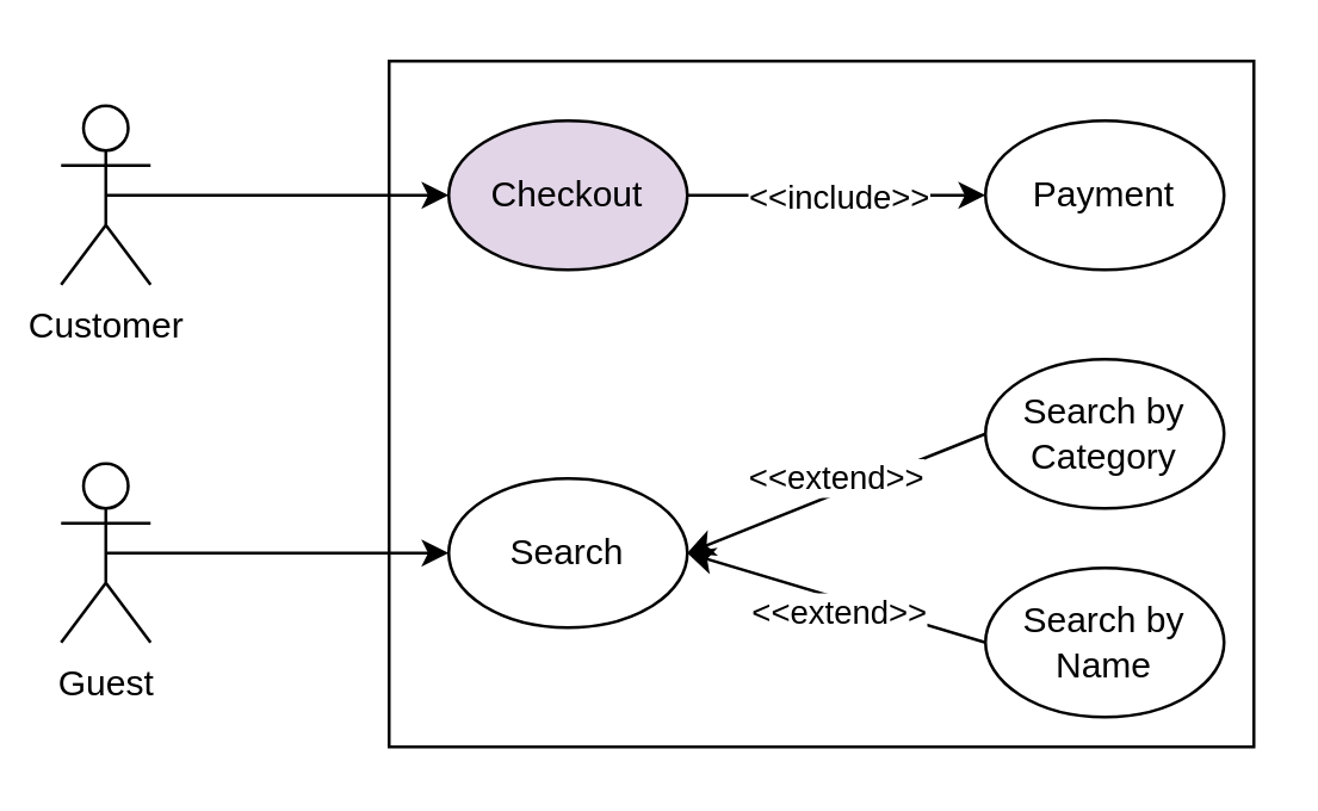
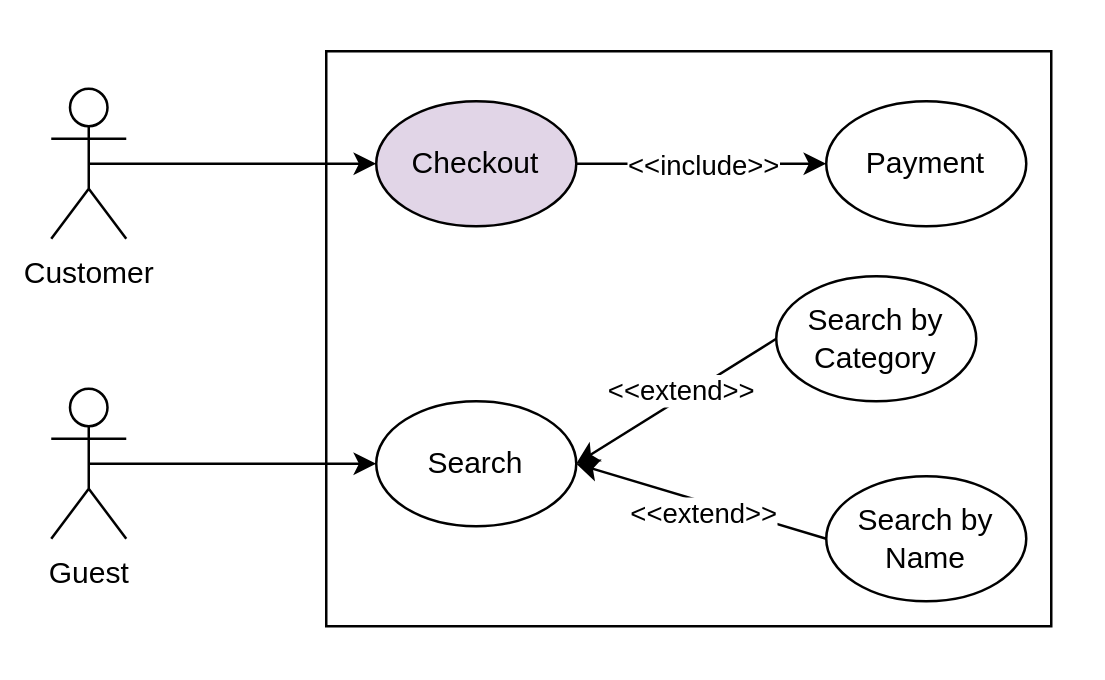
  <mxCell id="0" />
  <mxCell id="1" parent="0" />
  <mxCell id="2" value="" style="rounded=0;whiteSpace=wrap;html=1;fillColor=none;" vertex="1" parent="1"><mxGeometry x="130" y="20" width="290" height="230" as="geometry" /></mxCell>
  <mxCell id="3" value="Checkout" style="ellipse;whiteSpace=wrap;html=1;fillColor=#e1d5e7;" vertex="1" parent="1"><mxGeometry x="150" y="40" width="80" height="50" as="geometry" /></mxCell>
  <mxCell id="4" value="Payment" style="ellipse;whiteSpace=wrap;html=1;" vertex="1" parent="1"><mxGeometry x="330" y="40" width="80" height="50" as="geometry" /></mxCell>
  <mxCell id="5" value="Search" style="ellipse;whiteSpace=wrap;html=1;" vertex="1" parent="1"><mxGeometry x="150" y="160" width="80" height="50" as="geometry" /></mxCell>
- <mxCell id="6" value="Search by Category" style="ellipse;whiteSpace=wrap;html=1;" vertex="1" parent="1"><mxGeometry x="330" y="120" width="80" height="50" as="geometry" /></mxCell>
+ <mxCell id="6" value="Search by Category" style="ellipse;whiteSpace=wrap;html=1;" vertex="1" parent="1"><mxGeometry x="310" y="110" width="80" height="50" as="geometry" /></mxCell>
  <mxCell id="7" value="Search by Name" style="ellipse;whiteSpace=wrap;html=1;" vertex="1" parent="1"><mxGeometry x="330" y="190" width="80" height="50" as="geometry" /></mxCell>
  <mxCell id="8" value="" style="endArrow=classic;html=1;rounded=0;exitX=0;exitY=0.5;exitDx=0;exitDy=0;entryX=1;entryY=0.5;entryDx=0;entryDy=0;" edge="1" parent="1" source="6" target="5"><mxGeometry width="50" height="50" relative="1" as="geometry"><mxPoint x="-40" y="190" as="sourcePoint" /><mxPoint x="10" y="140" as="targetPoint" /></mxGeometry></mxCell>
  <mxCell id="9" value="&amp;lt;&amp;lt;extend&amp;gt;&amp;gt;" style="edgeLabel;html=1;align=center;verticalAlign=middle;resizable=0;points=[];" vertex="1" connectable="0" parent="8"><mxGeometry x="0.133" relative="1" as="geometry"><mxPoint x="6" y="-8" as="offset" /></mxGeometry></mxCell>
  <mxCell id="10" value="" style="endArrow=classic;html=1;rounded=0;exitX=0;exitY=0.5;exitDx=0;exitDy=0;entryX=1;entryY=0.5;entryDx=0;entryDy=0;" edge="1" parent="1" source="7" target="5"><mxGeometry width="50" height="50" relative="1" as="geometry"><mxPoint x="340" y="155" as="sourcePoint" /><mxPoint x="240" y="195" as="targetPoint" /></mxGeometry></mxCell>
  <mxCell id="11" value="&amp;lt;&amp;lt;extend&amp;gt;&amp;gt;" style="edgeLabel;html=1;align=center;verticalAlign=middle;resizable=0;points=[];" vertex="1" connectable="0" parent="10"><mxGeometry x="0.133" relative="1" as="geometry"><mxPoint x="7" y="6" as="offset" /></mxGeometry></mxCell>
  <mxCell id="12" value="" style="endArrow=classic;html=1;rounded=0;exitX=1;exitY=0.5;exitDx=0;exitDy=0;entryX=0;entryY=0.5;entryDx=0;entryDy=0;" edge="1" parent="1" source="3" target="4"><mxGeometry width="50" height="50" relative="1" as="geometry"><mxPoint x="340" y="155" as="sourcePoint" /><mxPoint x="240" y="195" as="targetPoint" /></mxGeometry></mxCell>
  <mxCell id="13" value="&amp;lt;&amp;lt;include&amp;gt;&amp;gt;" style="edgeLabel;html=1;align=center;verticalAlign=middle;resizable=0;points=[];" vertex="1" connectable="0" parent="12"><mxGeometry x="0.133" relative="1" as="geometry"><mxPoint x="-7" as="offset" /></mxGeometry></mxCell>
  <mxCell id="14" value="Customer" style="shape=umlActor;verticalLabelPosition=bottom;verticalAlign=top;html=1;outlineConnect=0;" vertex="1" parent="1"><mxGeometry x="20" y="35" width="30" height="60" as="geometry" /></mxCell>
  <mxCell id="15" value="" style="endArrow=classic;html=1;rounded=0;entryX=0;entryY=0.5;entryDx=0;entryDy=0;exitX=0.5;exitY=0.5;exitDx=0;exitDy=0;exitPerimeter=0;" edge="1" parent="1" source="14" target="3"><mxGeometry width="50" height="50" relative="1" as="geometry"><mxPoint x="10" y="240" as="sourcePoint" /><mxPoint x="60" y="190" as="targetPoint" /></mxGeometry></mxCell>
  <mxCell id="16" value="Guest" style="shape=umlActor;verticalLabelPosition=bottom;verticalAlign=top;html=1;outlineConnect=0;" vertex="1" parent="1"><mxGeometry x="20" y="155" width="30" height="60" as="geometry" /></mxCell>
  <mxCell id="17" value="" style="endArrow=classic;html=1;rounded=0;entryX=0;entryY=0.5;entryDx=0;entryDy=0;exitX=0.5;exitY=0.5;exitDx=0;exitDy=0;exitPerimeter=0;" edge="1" parent="1" source="16" target="5"><mxGeometry width="50" height="50" relative="1" as="geometry"><mxPoint x="10" y="360" as="sourcePoint" /><mxPoint x="150" y="185" as="targetPoint" /></mxGeometry></mxCell>
